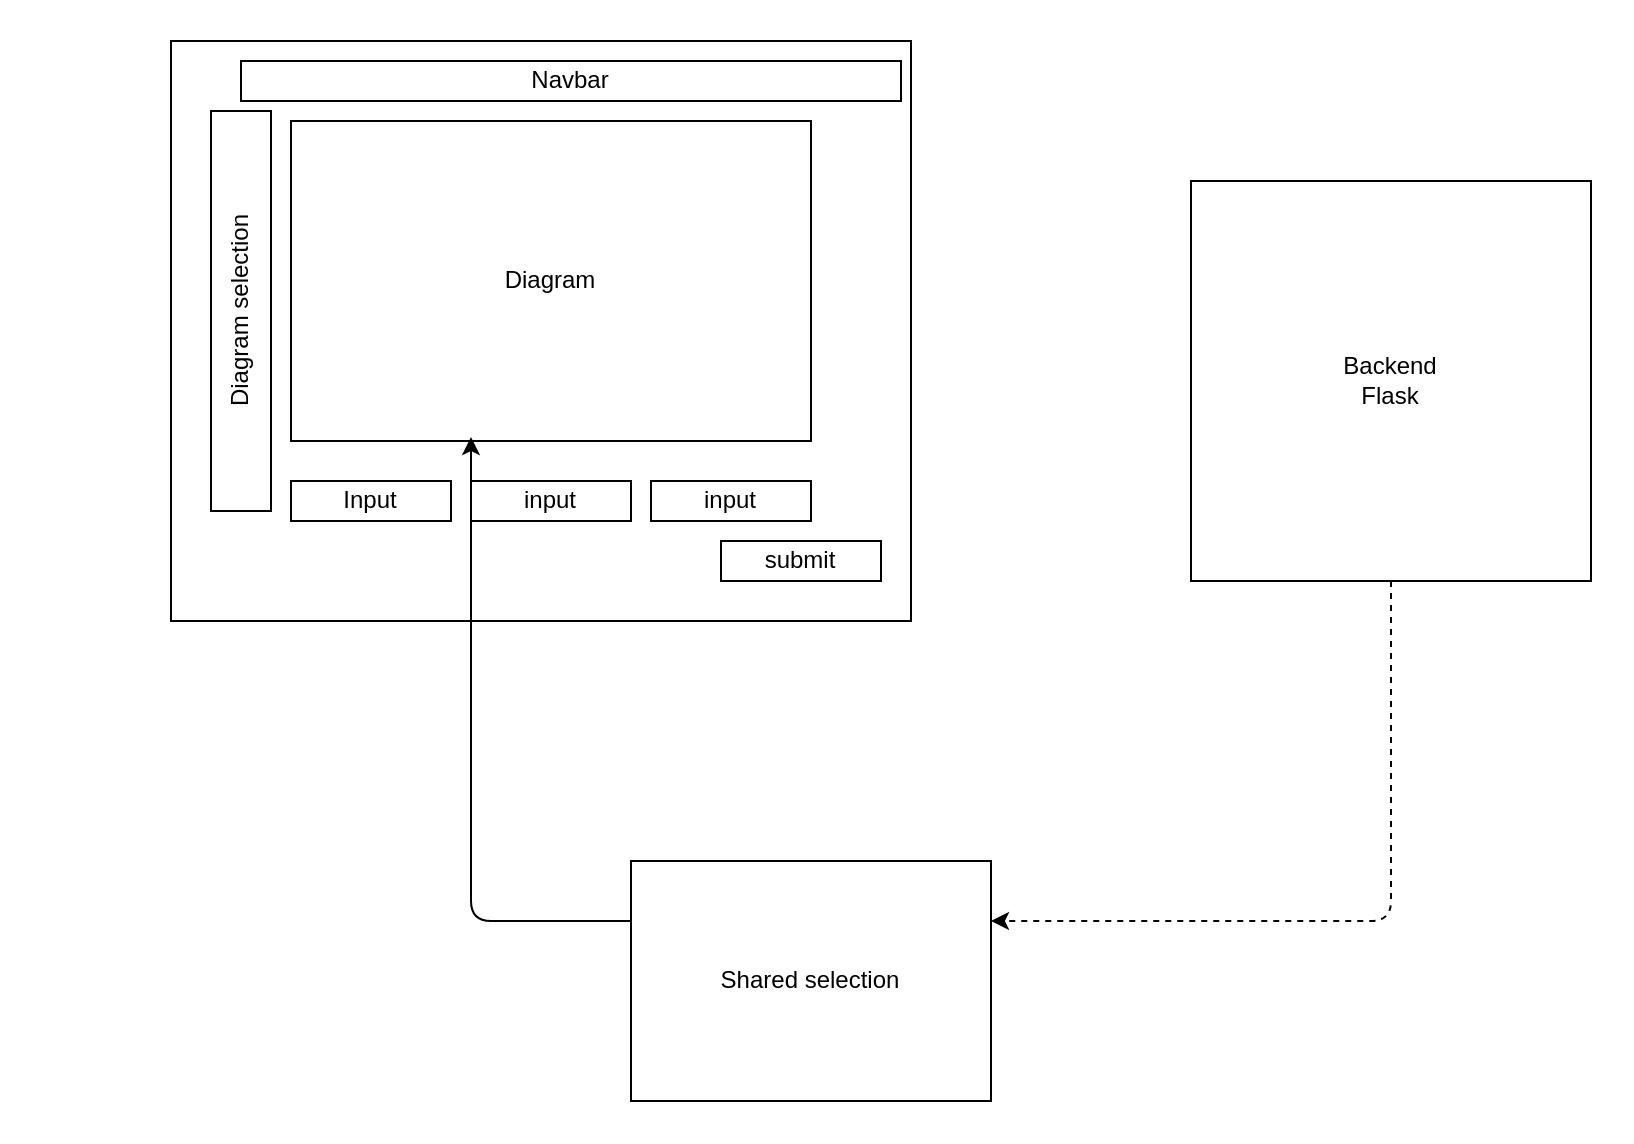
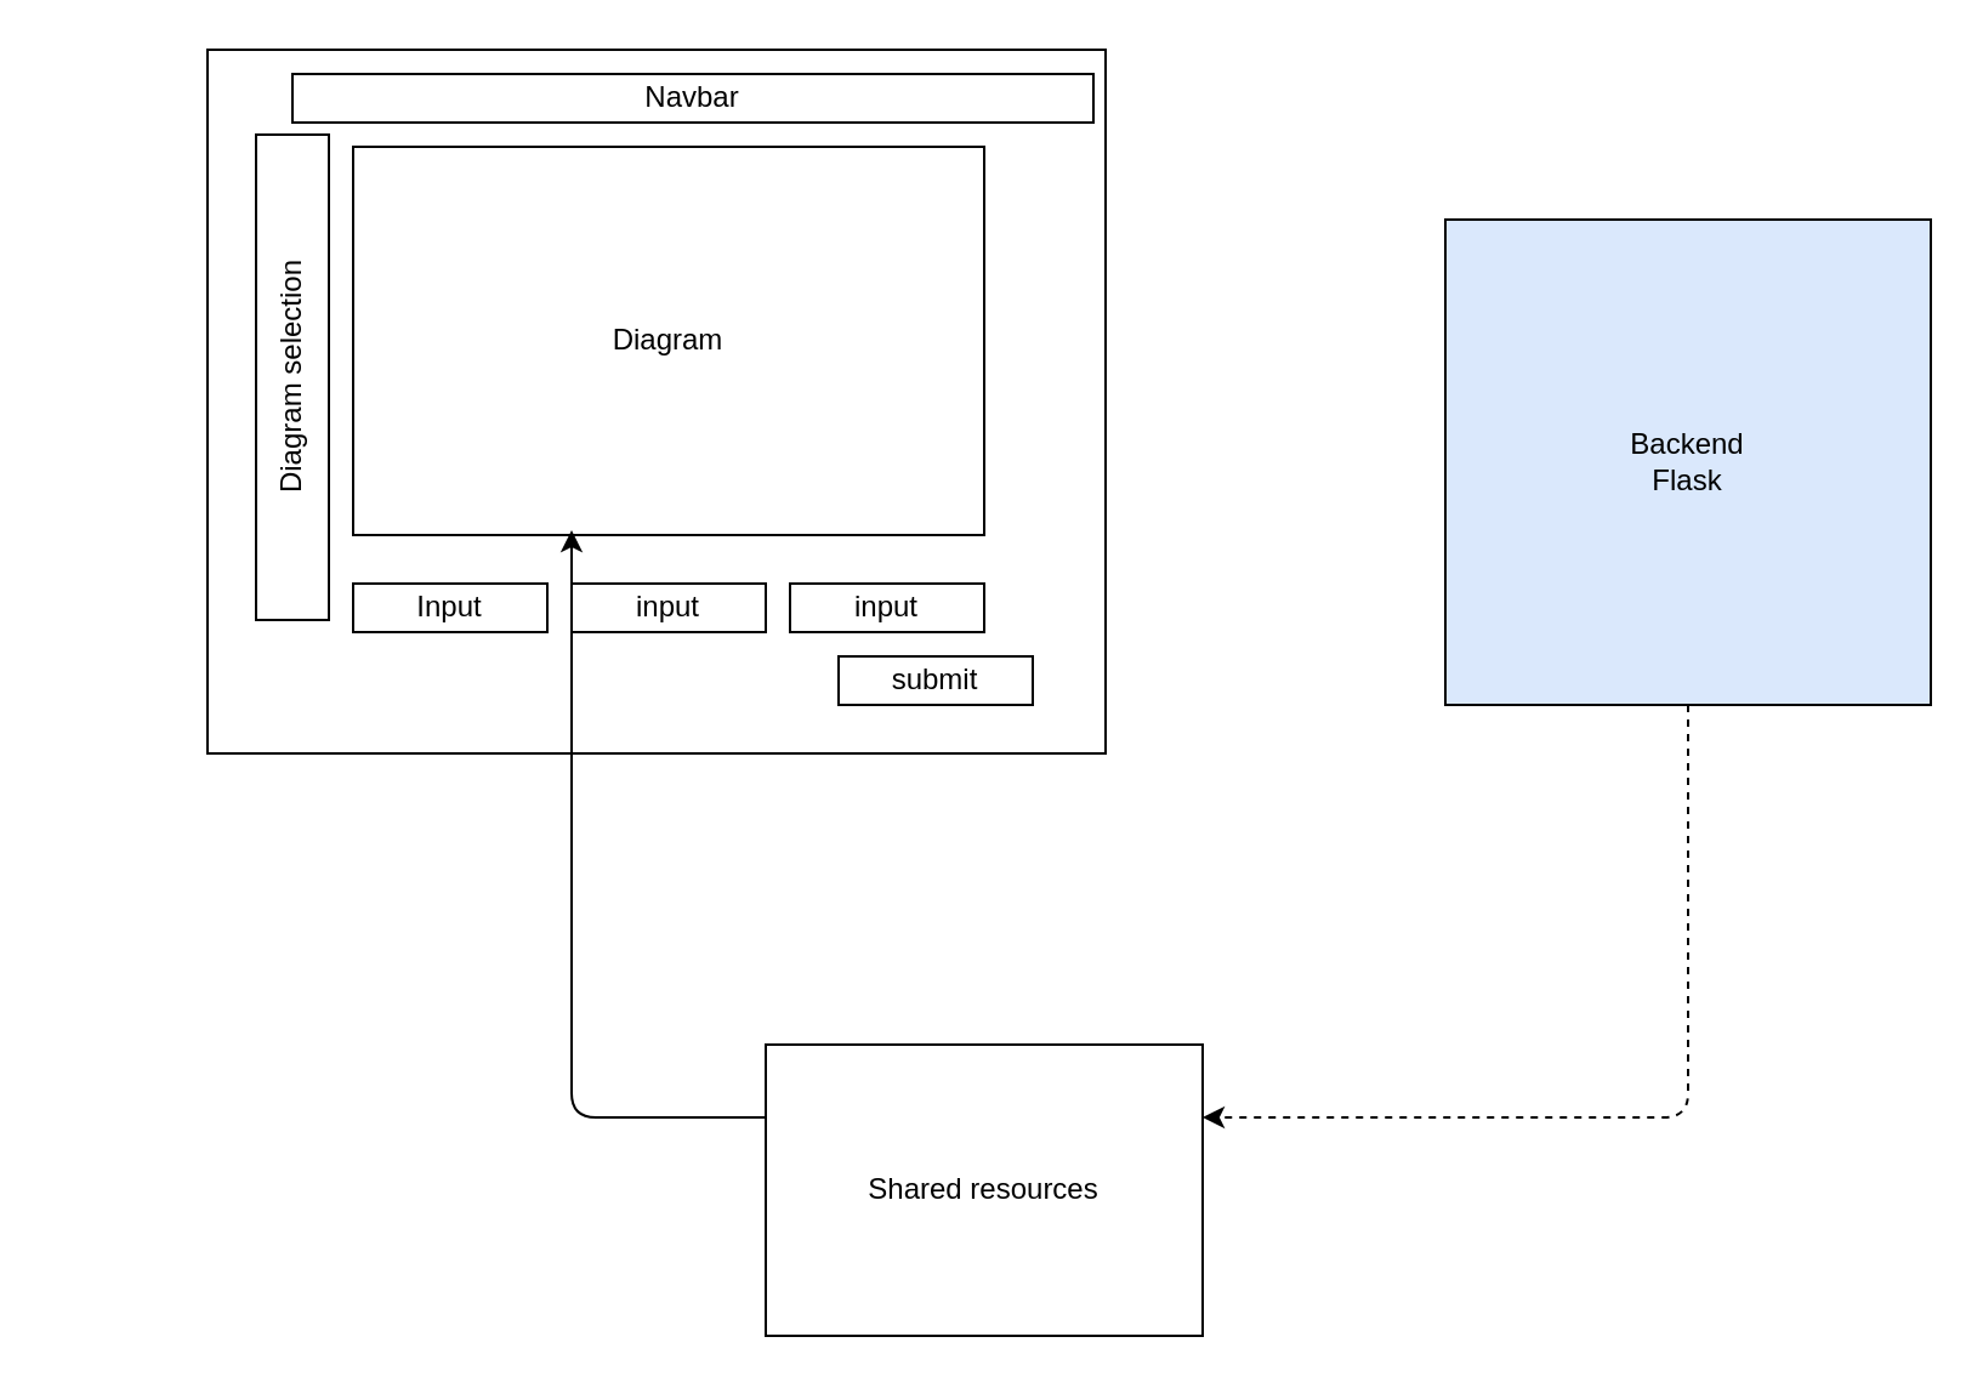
  <mxCell id="0" />
  <mxCell id="1" parent="0" />
  <mxCell id="2" value="" style="rounded=0;whiteSpace=wrap;html=1;" vertex="1" parent="1"><mxGeometry x="85" y="20" width="370" height="290" as="geometry" /></mxCell>
  <mxCell id="3" value="Navbar" style="rounded=0;whiteSpace=wrap;html=1;" vertex="1" parent="1"><mxGeometry x="120" y="30" width="330" height="20" as="geometry" /></mxCell>
  <mxCell id="4" value="Diagram selection" style="rounded=0;whiteSpace=wrap;html=1;direction=east;rotation=270;" vertex="1" parent="1"><mxGeometry x="20" y="140" width="200" height="30" as="geometry" /></mxCell>
  <mxCell id="5" value="Input" style="rounded=0;whiteSpace=wrap;html=1;" vertex="1" parent="1"><mxGeometry x="145" y="240" width="80" height="20" as="geometry" /></mxCell>
  <mxCell id="6" value="input" style="rounded=0;whiteSpace=wrap;html=1;" vertex="1" parent="1"><mxGeometry x="235" y="240" width="80" height="20" as="geometry" /></mxCell>
  <mxCell id="7" value="input" style="rounded=0;whiteSpace=wrap;html=1;" vertex="1" parent="1"><mxGeometry x="325" y="240" width="80" height="20" as="geometry" /></mxCell>
- <mxCell id="8" value="submit" style="rounded=0;whiteSpace=wrap;html=1;" vertex="1" parent="1"><mxGeometry x="360" y="270" width="80" height="20" as="geometry" /></mxCell>
+ <mxCell id="8" value="submit" style="rounded=0;whiteSpace=wrap;html=1;" vertex="1" parent="1"><mxGeometry x="345" y="270" width="80" height="20" as="geometry" /></mxCell>
  <mxCell id="9" value="Diagram" style="rounded=0;whiteSpace=wrap;html=1;" vertex="1" parent="1"><mxGeometry x="145" y="60" width="260" height="160" as="geometry" /></mxCell>
- <mxCell id="10" value="Backend&lt;br&gt;Flask" style="rounded=0;whiteSpace=wrap;html=1;" vertex="1" parent="1"><mxGeometry x="595" y="90" width="200" height="200" as="geometry" /></mxCell>
+ <mxCell id="10" value="Backend&lt;br&gt;Flask" style="rounded=0;whiteSpace=wrap;html=1;fillColor=#dae8fc;" vertex="1" parent="1"><mxGeometry x="595" y="90" width="200" height="200" as="geometry" /></mxCell>
  <mxCell id="11" value="" style="endArrow=classic;html=1;exitX=0.5;exitY=1;exitDx=0;exitDy=0;entryX=1;entryY=0.25;entryDx=0;entryDy=0;dashed=1;" edge="1" parent="1" source="10" target="12"><mxGeometry width="50" height="50" relative="1" as="geometry"><mxPoint x="435" y="400" as="sourcePoint" /><mxPoint x="485" y="460" as="targetPoint" /><Array as="points"><mxPoint x="695" y="460" /></Array></mxGeometry></mxCell>
- <mxCell id="12" value="Shared selection" style="rounded=0;whiteSpace=wrap;html=1;" vertex="1" parent="1"><mxGeometry x="315" y="430" width="180" height="120" as="geometry" /></mxCell>
+ <mxCell id="12" value="Shared resources" style="rounded=0;whiteSpace=wrap;html=1;" vertex="1" parent="1"><mxGeometry x="315" y="430" width="180" height="120" as="geometry" /></mxCell>
  <mxCell id="13" value="" style="endArrow=classic;html=1;exitX=0;exitY=0.25;exitDx=0;exitDy=0;" edge="1" parent="1" source="12"><mxGeometry width="50" height="50" relative="1" as="geometry"><mxPoint x="435" y="400" as="sourcePoint" /><mxPoint x="235" y="218" as="targetPoint" /><Array as="points"><mxPoint x="235" y="460" /></Array></mxGeometry></mxCell>
